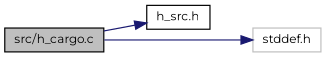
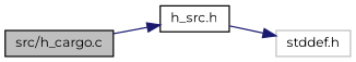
  digraph {
    fontname=Montserrat
    rankdir=LR
    node [color=black fillcolor=white fontname=Montserrat fontsize=10 shape=record style=filled]
    edge [color=midnightblue fontname=Montserrat fontsize=10 labelfontname=Helvetica labelfontsize=10 style=solid]
    n1 [fillcolor=grey75 fontcolor=black height=0.2 label="src/h_cargo.c" width=0.4]
    n2 [height=0.2 label="h_src.h" width=0.4]
    n3 [color=grey75 height=0.2 label="stddef.h" width=0.4]
    n1 -> n2
-   n1 -> n3
+   n2 -> n3
  }
